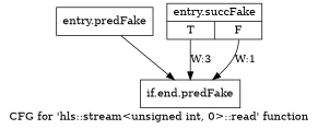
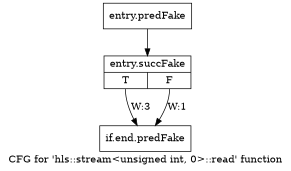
  digraph {
    label="CFG for 'hls::stream\<unsigned int, 0\>::read' function"
    node [shape=record filename="/tools/Xilinx/Vitis_HLS/2023.1/include/hls_stream.h"]
    edge [filename="/tools/Xilinx/Vitis_HLS/2023.1/include/hls_stream.h"]
    n1 [label="{entry.predFake}" filename=""]
    n2 [label="{entry.succFake|{<s0>T|<s1>F}}" linenumber=468]
    n3 [label="{if.end.predFake}" linenumber=470]
-   n1 -> n3 [execusionnum=2]
+   n1 -> n2 [execusionnum=2]
    n2 -> n3 [label="W:3" tailport=s0 filename=""]
    n2 -> n3 [execusionnum=0 label="W:1" tailport=s1]
  }
